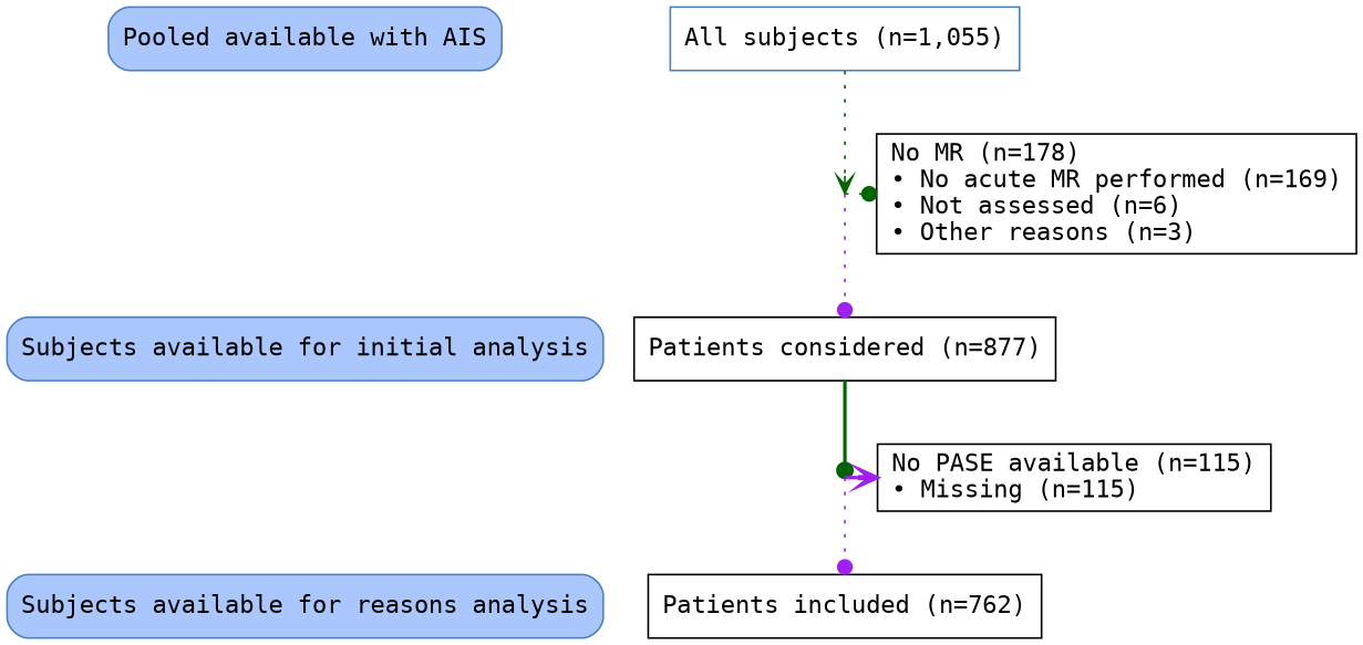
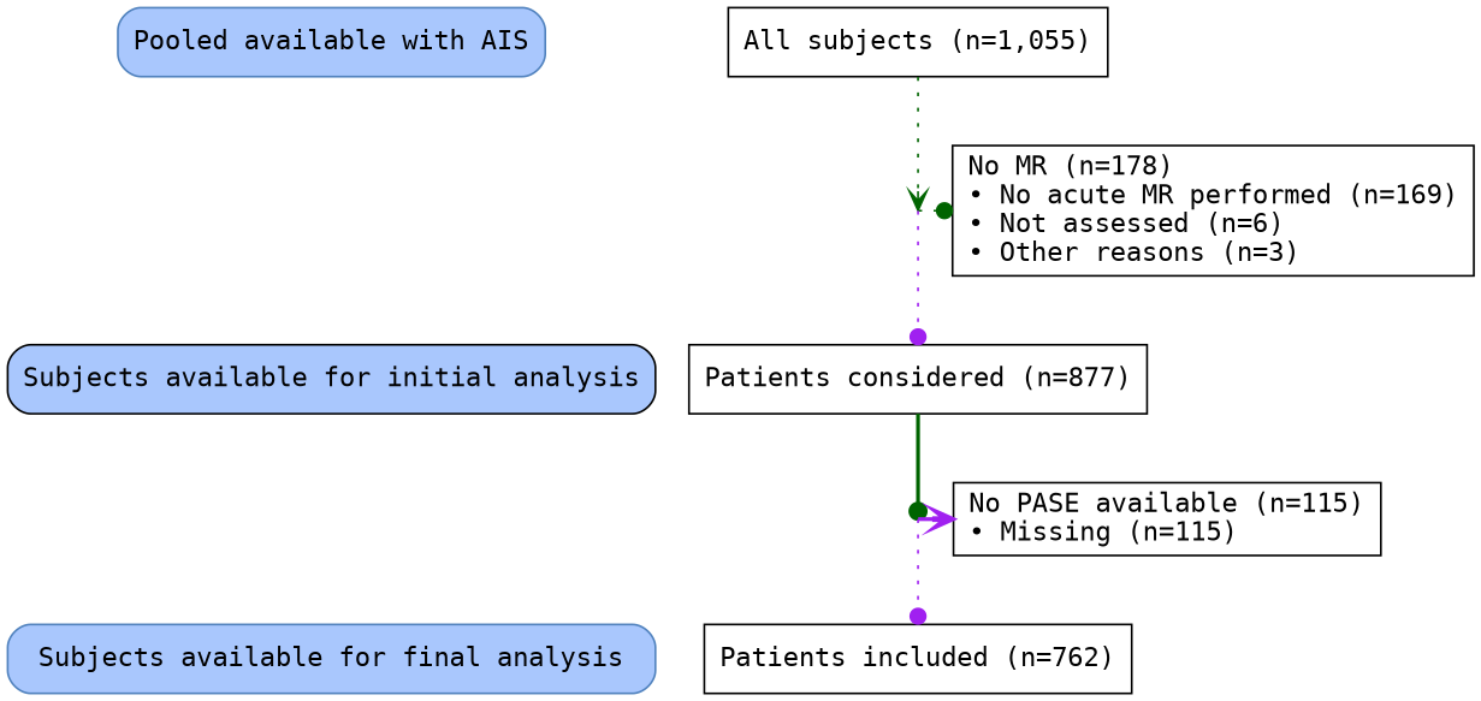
  digraph {
    fontname="DejaVu Sans Mono"
    splines=ortho
    node [fontname="DejaVu Sans Mono" shape=rectangle]
    edge [fontname="DejaVu Sans Mono" style=dotted arrowhead=dot color=darkgreen]
    n1 [color="#4F81BD" fillcolor="#A9C7FD" label="Pooled available with AIS" style="rounded,filled"]
-   n2 [group=A1 label="All subjects (n=1,055)" color="#4F81BD"]
+   n2 [group=A1 label="All subjects (n=1,055)"]
    n3 [label="No MR (n=178)\l• No acute MR performed (n=169)\l• Not assessed (n=6)\l• Other reasons (n=3)\l"]
    P1 [group=A1 shape=point style=invis width=0]
-   n5 [color="#4F81BD" fillcolor="#A9C7FD" label="Subjects available for initial analysis" style="rounded,filled"]
+   n5 [color=black fillcolor="#A9C7FD" label="Subjects available for initial analysis" style="rounded,filled"]
    n6 [group=A1 label="Patients considered (n=877)"]
    n7 [label="No PASE available (n=115)\l• Missing (n=115)\l"]
    P2 [group=A1 shape=point style=invis width=0]
-   n9 [color="#4F81BD" fillcolor="#A9C7FD" label="Subjects available for reasons analysis" style="rounded,filled"]
+   n9 [color="#4F81BD" fillcolor="#A9C7FD" label="Subjects available for final analysis" style="rounded,filled"]
    n10 [group=A1 label="Patients included (n=762)"]
    subgraph sub_1 {
      rank=same
      rankdir=LR
      n1
      n2
    }
    subgraph sub_2 {
      rank=same
      rankdir=LR
      n7
      P2
    }
    subgraph sub_3 {
      rank=same
      rankdir=LR
      n3
      P1
    }
    subgraph sub_4 {
      rank=same
      rankdir=LR
      n5
      n6
    }
    subgraph sub_5 {
      rank=same
      rankdir=LR
      n9
      n10
    }
    n1 -> n5 [style=invis arrowhead="" color=""]
    n2 -> P1 [arrowhead=vee]
    P1 -> n3
    P1 -> n6 [color=purple]
    n5 -> n9 [style=invis arrowhead="" color=""]
    n6 -> P2 [style=bold]
    P2 -> n7 [arrowhead=vee color=purple style=bold]
    P2 -> n10 [color=purple]
  }
